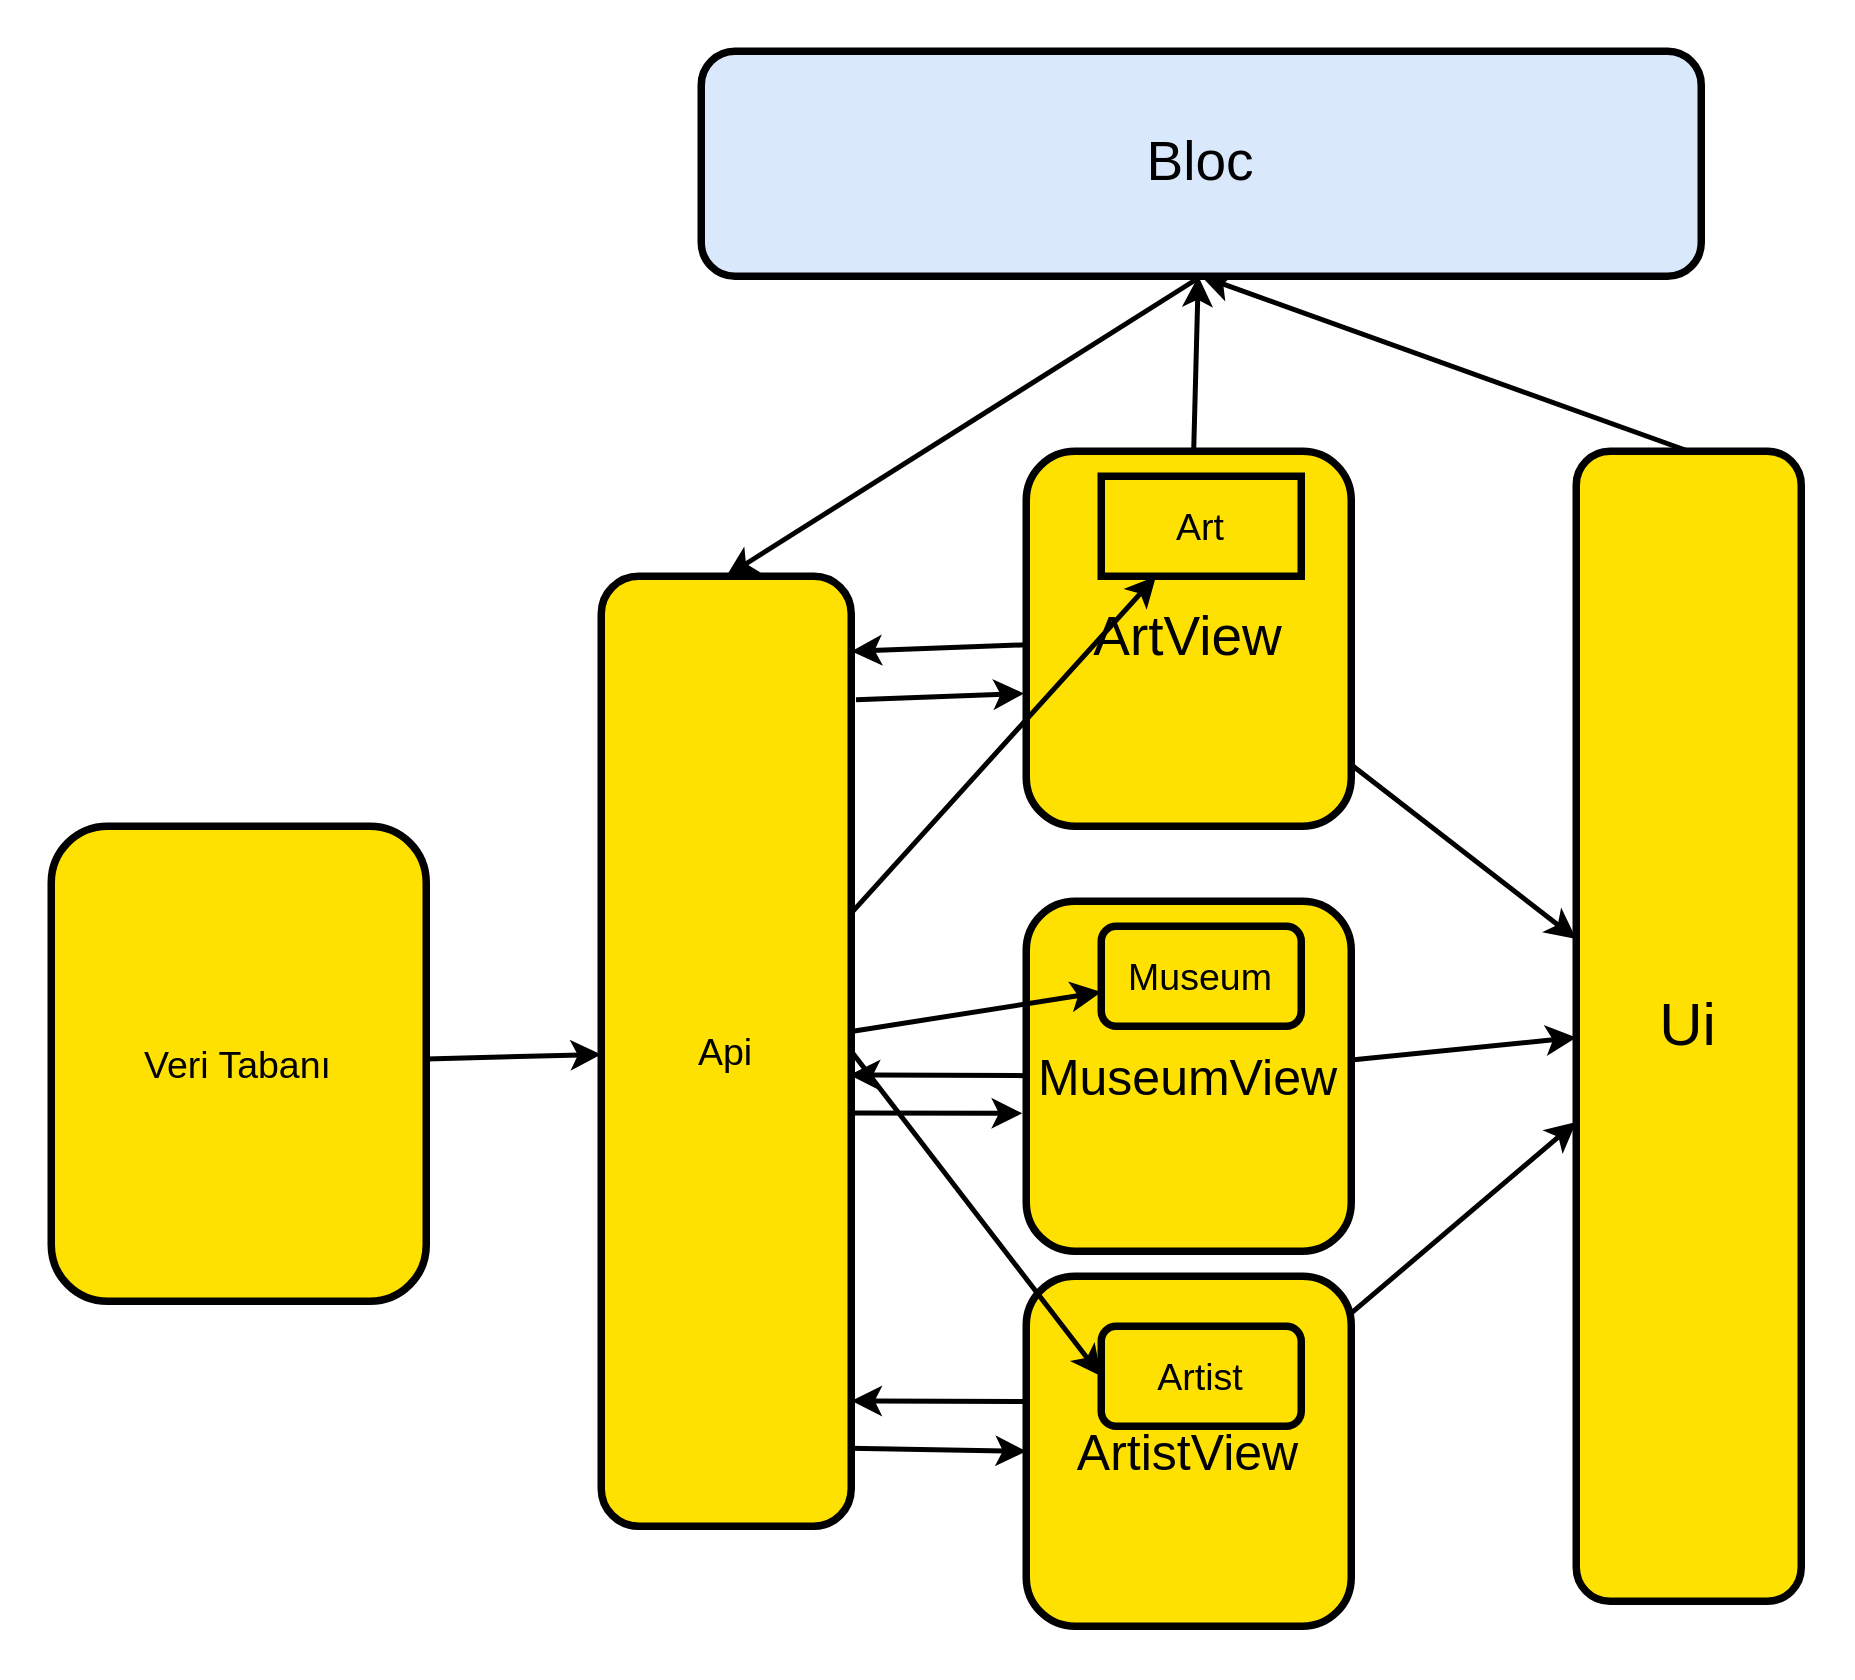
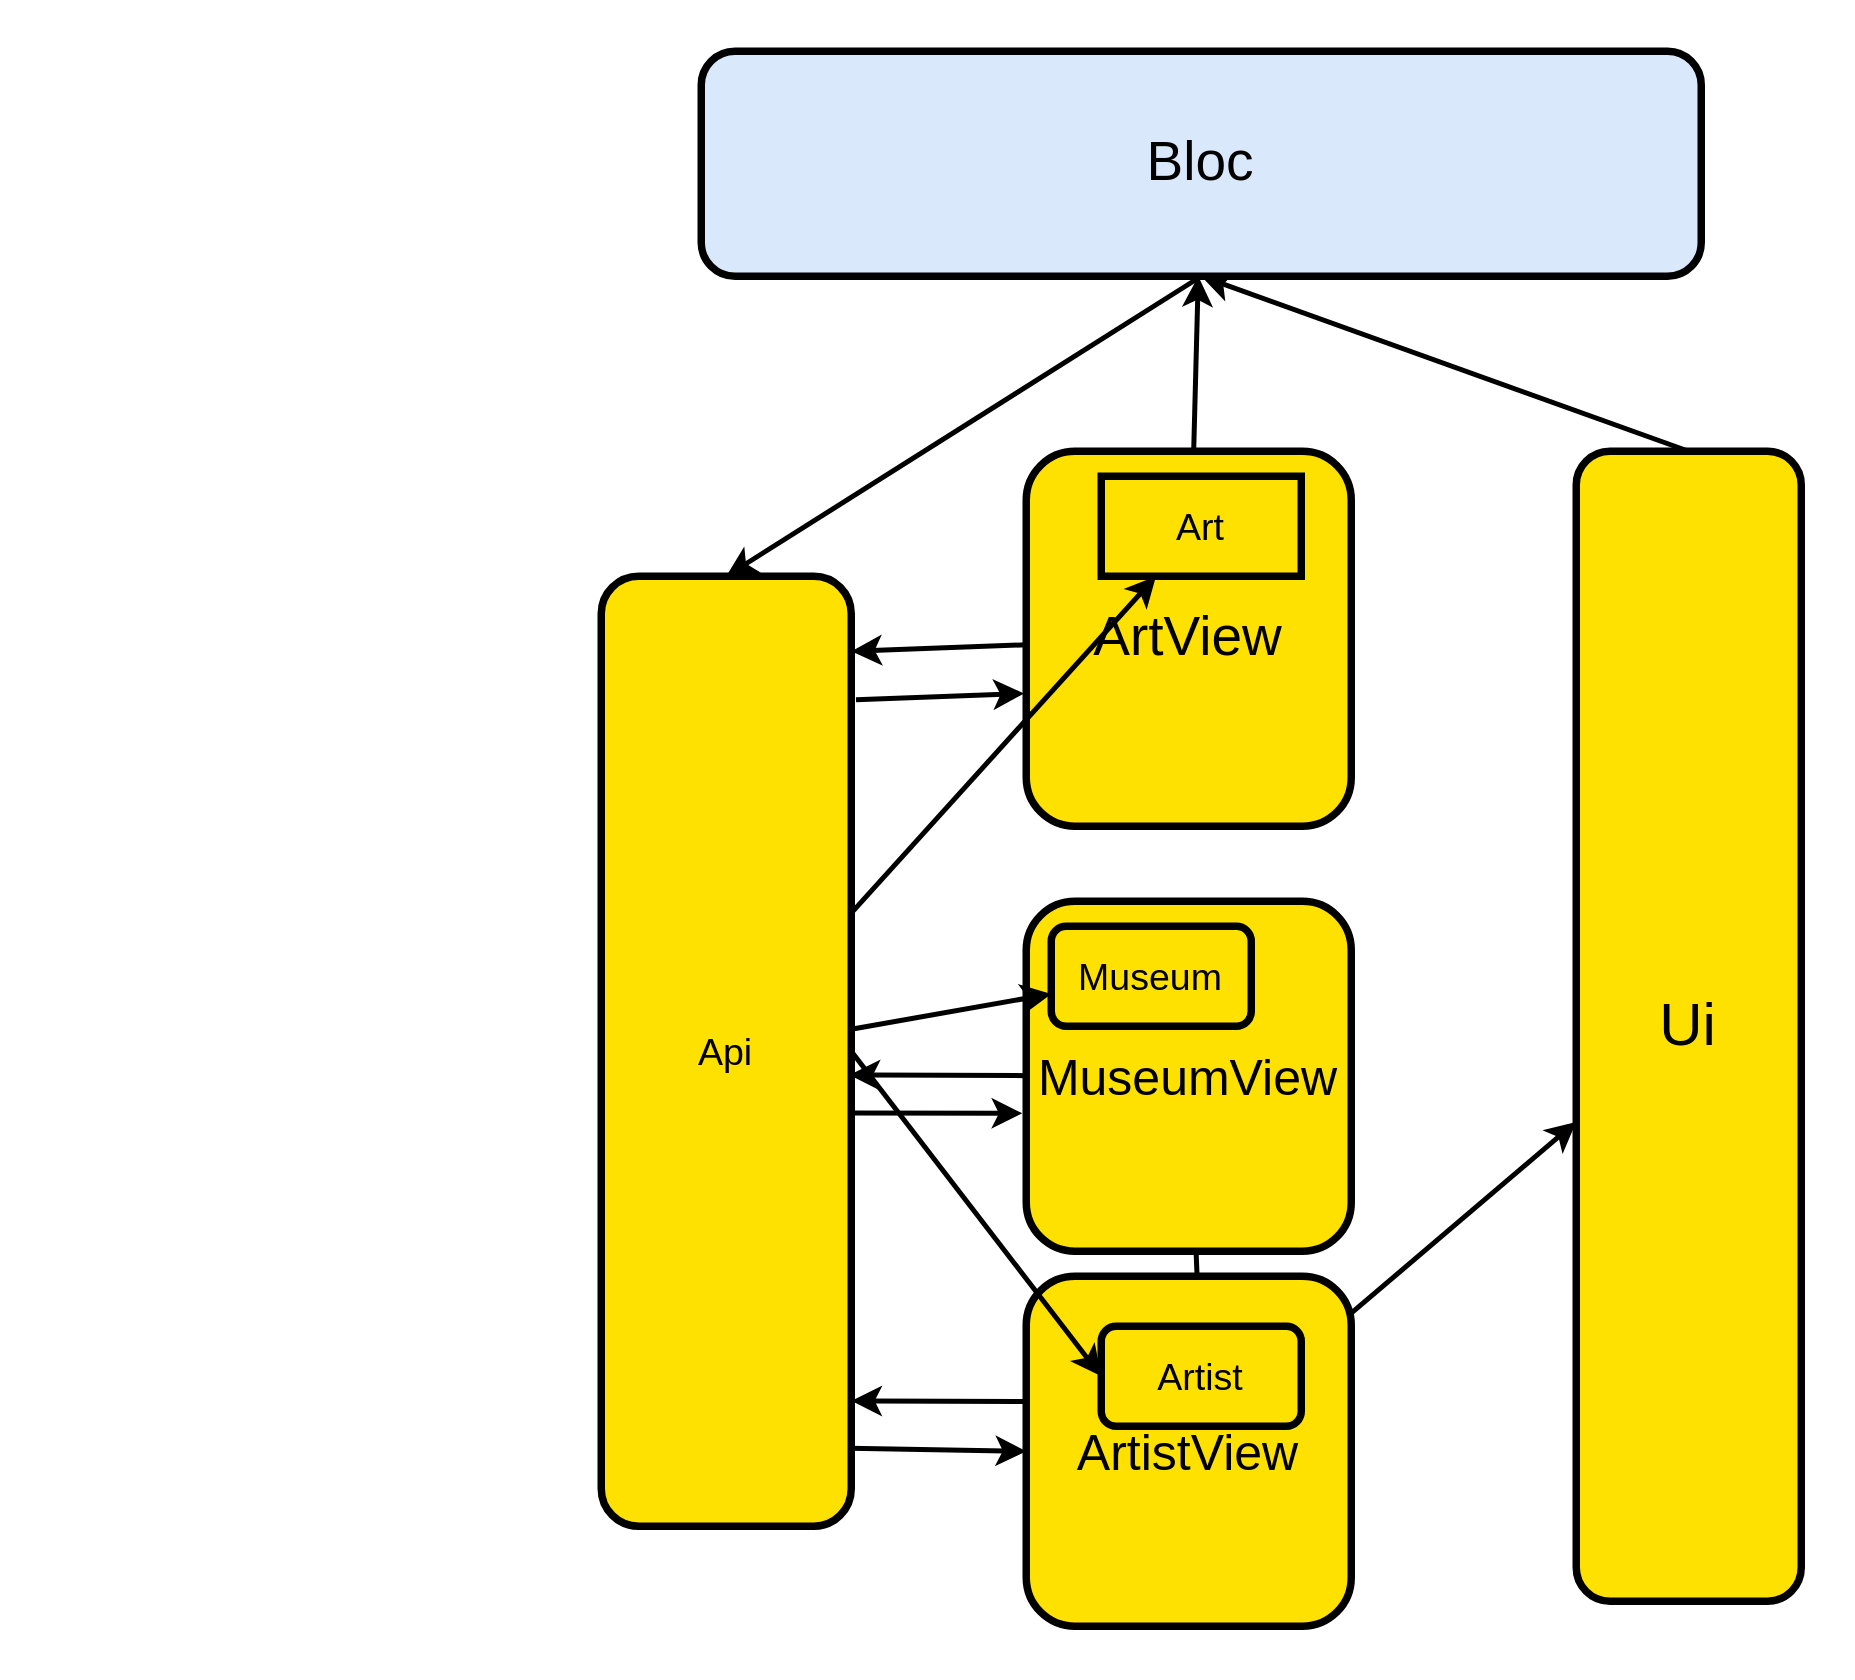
  <mxCell id="0" />
  <mxCell id="1" parent="0" />
- <mxCell id="2" value="" style="edgeStyle=none;html=1;strokeColor=#000000;strokeWidth=2;fontSize=20;fontColor=#000000;" parent="1" source="5" target="25" edge="1"><mxGeometry relative="1" as="geometry" /></mxCell>
  <mxCell id="3" value="" style="edgeStyle=none;html=1;strokeColor=#000000;strokeWidth=2;fontSize=20;fontColor=#000000;" parent="1" source="5" target="27" edge="1"><mxGeometry relative="1" as="geometry" /></mxCell>
  <mxCell id="4" value="" style="edgeStyle=none;html=1;entryX=1;entryY=0.079;entryDx=0;entryDy=0;entryPerimeter=0;strokeWidth=2;strokeColor=#000000;" edge="1" parent="1" source="5" target="13"><mxGeometry relative="1" as="geometry" /></mxCell>
  <mxCell id="5" value="&lt;font style=&quot;font-size: 22px;&quot; color=&quot;#000000&quot;&gt;ArtView&lt;/font&gt;" style="rounded=1;whiteSpace=wrap;html=1;strokeColor=#000000;strokeWidth=3;fontSize=15;fillColor=#FFE100;" parent="1" vertex="1"><mxGeometry x="410" y="180" width="130" height="150" as="geometry" /></mxCell>
- <mxCell id="6" value="" style="edgeStyle=none;html=1;strokeColor=#000000;strokeWidth=2;fontSize=22;fontColor=#000000;" parent="1" source="7" target="13" edge="1"><mxGeometry relative="1" as="geometry" /></mxCell>
- <mxCell id="7" value="&lt;font style=&quot;font-size: 15px;&quot;&gt;Veri Tabanı&lt;/font&gt;" style="rounded=1;whiteSpace=wrap;html=1;fillColor=#FFE100;fontColor=#000000;strokeColor=#000000;strokeWidth=3;" parent="1" vertex="1"><mxGeometry x="20" y="330" width="150" height="190" as="geometry" /></mxCell>
  <mxCell id="8" value="&lt;font style=&quot;font-size: 15px;&quot;&gt;Art&lt;/font&gt;" style="whiteSpace=wrap;html=1;fillColor=#FFE100;fontColor=#000000;strokeColor=#000000;strokeWidth=3;rounded=0;" parent="1" vertex="1"><mxGeometry x="440" y="190" width="80" height="40" as="geometry" /></mxCell>
  <mxCell id="9" value="" style="edgeStyle=none;html=1;strokeColor=#000000;strokeWidth=2;fontSize=22;fontColor=#000000;" parent="1" source="13" target="8" edge="1"><mxGeometry relative="1" as="geometry" /></mxCell>
  <mxCell id="10" style="edgeStyle=none;html=1;exitX=1.019;exitY=0.13;exitDx=0;exitDy=0;entryX=-0.007;entryY=0.646;entryDx=0;entryDy=0;entryPerimeter=0;exitPerimeter=0;strokeWidth=2;strokeColor=#000000;" edge="1" parent="1" source="13" target="5"><mxGeometry relative="1" as="geometry" /></mxCell>
  <mxCell id="11" style="edgeStyle=none;html=1;exitX=1;exitY=0.565;exitDx=0;exitDy=0;entryX=-0.012;entryY=0.606;entryDx=0;entryDy=0;entryPerimeter=0;exitPerimeter=0;strokeWidth=2;strokeColor=#000000;" edge="1" parent="1" source="13" target="16"><mxGeometry relative="1" as="geometry" /></mxCell>
  <mxCell id="12" style="edgeStyle=none;html=1;exitX=0.994;exitY=0.918;exitDx=0;exitDy=0;entryX=0;entryY=0.5;entryDx=0;entryDy=0;exitPerimeter=0;strokeWidth=2;strokeColor=#000000;" edge="1" parent="1" source="13" target="21"><mxGeometry relative="1" as="geometry" /></mxCell>
  <mxCell id="13" value="&lt;font style=&quot;font-size: 15px;&quot;&gt;Api&lt;/font&gt;" style="rounded=1;whiteSpace=wrap;html=1;fillColor=#FFE100;fontColor=#000000;strokeColor=#000000;strokeWidth=3;" parent="1" vertex="1"><mxGeometry x="240" y="230" width="100" height="380" as="geometry" /></mxCell>
- <mxCell id="14" value="" style="edgeStyle=none;html=1;strokeColor=#000000;strokeWidth=2;fontSize=20;fontColor=#000000;" parent="1" source="16" target="25" edge="1"><mxGeometry relative="1" as="geometry" /></mxCell>
+ <mxCell id="14" value="" style="edgeStyle=none;html=1;strokeColor=#000000;strokeWidth=2;fontSize=20;fontColor=#000000;" parent="1" source="16" target="22" edge="1"><mxGeometry relative="1" as="geometry" /></mxCell>
  <mxCell id="15" value="" style="edgeStyle=none;html=1;entryX=0.993;entryY=0.525;entryDx=0;entryDy=0;entryPerimeter=0;strokeWidth=2;strokeColor=#000000;" edge="1" parent="1" source="16" target="13"><mxGeometry relative="1" as="geometry" /></mxCell>
  <mxCell id="16" value="&lt;font style=&quot;font-size: 20px;&quot; color=&quot;#000000&quot;&gt;MuseumView&lt;/font&gt;" style="rounded=1;whiteSpace=wrap;html=1;strokeColor=#000000;strokeWidth=3;fontSize=15;fillColor=#FFE100;" parent="1" vertex="1"><mxGeometry x="410" y="360" width="130" height="140" as="geometry" /></mxCell>
- <mxCell id="17" value="&lt;font style=&quot;font-size: 15px;&quot;&gt;Museum&lt;/font&gt;" style="rounded=1;whiteSpace=wrap;html=1;fillColor=#FFE100;fontColor=#000000;strokeColor=#000000;strokeWidth=3;" parent="1" vertex="1"><mxGeometry x="440" y="370" width="80" height="40" as="geometry" /></mxCell>
+ <mxCell id="17" value="&lt;font style=&quot;font-size: 15px;&quot;&gt;Museum&lt;/font&gt;" style="rounded=1;whiteSpace=wrap;html=1;fillColor=#FFE100;fontColor=#000000;strokeColor=#000000;strokeWidth=3;" parent="1" vertex="1"><mxGeometry x="420" y="370" width="80" height="40" as="geometry" /></mxCell>
  <mxCell id="18" value="" style="edgeStyle=none;html=1;strokeColor=#000000;strokeWidth=2;fontSize=22;fontColor=#000000;" parent="1" source="13" target="17" edge="1"><mxGeometry relative="1" as="geometry" /></mxCell>
  <mxCell id="19" value="" style="edgeStyle=none;html=1;strokeColor=#000000;strokeWidth=2;fontSize=20;fontColor=#000000;" parent="1" source="21" target="25" edge="1"><mxGeometry relative="1" as="geometry" /></mxCell>
  <mxCell id="20" style="edgeStyle=none;html=1;exitX=-0.004;exitY=0.358;exitDx=0;exitDy=0;entryX=1;entryY=0.868;entryDx=0;entryDy=0;entryPerimeter=0;exitPerimeter=0;strokeWidth=2;strokeColor=#000000;" edge="1" parent="1" source="21" target="13"><mxGeometry relative="1" as="geometry" /></mxCell>
  <mxCell id="21" value="&lt;font color=&quot;#000000&quot;&gt;&lt;span style=&quot;font-size: 20px;&quot;&gt;ArtistView&lt;/span&gt;&lt;/font&gt;" style="rounded=1;whiteSpace=wrap;html=1;strokeColor=#000000;strokeWidth=3;fontSize=15;fillColor=#FFE100;" parent="1" vertex="1"><mxGeometry x="410" y="510" width="130" height="140" as="geometry" /></mxCell>
  <mxCell id="22" value="&lt;font style=&quot;font-size: 15px;&quot;&gt;Artist&lt;br&gt;&lt;/font&gt;" style="rounded=1;whiteSpace=wrap;html=1;fillColor=#FFE100;fontColor=#000000;strokeColor=#000000;strokeWidth=3;" parent="1" vertex="1"><mxGeometry x="440" y="530" width="80" height="40" as="geometry" /></mxCell>
  <mxCell id="23" style="edgeStyle=none;html=1;exitX=1;exitY=0.5;exitDx=0;exitDy=0;entryX=0;entryY=0.5;entryDx=0;entryDy=0;strokeColor=#000000;strokeWidth=2;fontSize=20;fontColor=#000000;" parent="1" source="13" target="22" edge="1"><mxGeometry relative="1" as="geometry" /></mxCell>
  <mxCell id="24" style="edgeStyle=none;html=1;exitX=0.5;exitY=0;exitDx=0;exitDy=0;entryX=0.5;entryY=1;entryDx=0;entryDy=0;strokeColor=#000000;strokeWidth=2;fontSize=20;fontColor=#000000;" parent="1" source="25" target="27" edge="1"><mxGeometry relative="1" as="geometry" /></mxCell>
  <mxCell id="25" value="&lt;font color=&quot;#000000&quot; style=&quot;font-size: 24px;&quot;&gt;Ui&lt;/font&gt;" style="whiteSpace=wrap;html=1;fontSize=15;fillColor=#FFE100;strokeColor=#000000;rounded=1;strokeWidth=3;" parent="1" vertex="1"><mxGeometry x="630" y="180" width="90" height="460" as="geometry" /></mxCell>
  <mxCell id="26" style="edgeStyle=none;html=1;exitX=0.5;exitY=1;exitDx=0;exitDy=0;entryX=0.5;entryY=0;entryDx=0;entryDy=0;strokeColor=#000000;strokeWidth=2;fontSize=20;fontColor=#000000;" parent="1" source="27" target="13" edge="1"><mxGeometry relative="1" as="geometry" /></mxCell>
  <mxCell id="27" value="&lt;font color=&quot;#000000&quot;&gt;&lt;span style=&quot;font-size: 22px;&quot;&gt;Bloc&lt;br&gt;&lt;/span&gt;&lt;/font&gt;" style="rounded=1;whiteSpace=wrap;html=1;strokeColor=#000000;strokeWidth=3;fontSize=15;fillColor=#dae8fc;" parent="1" vertex="1"><mxGeometry x="280" y="20" width="400" height="90" as="geometry" /></mxCell>
